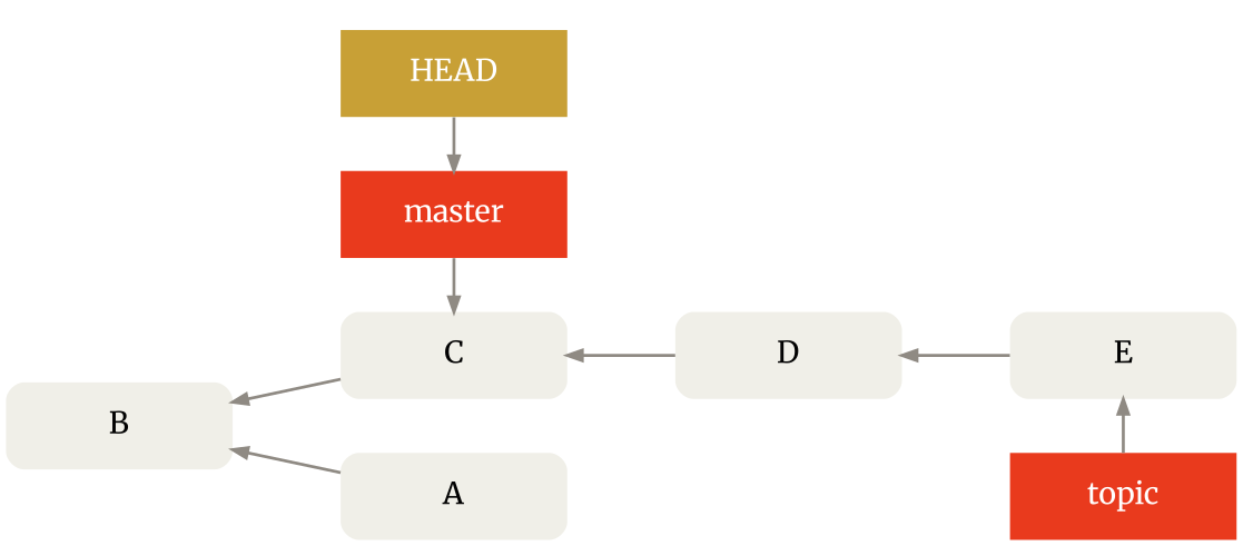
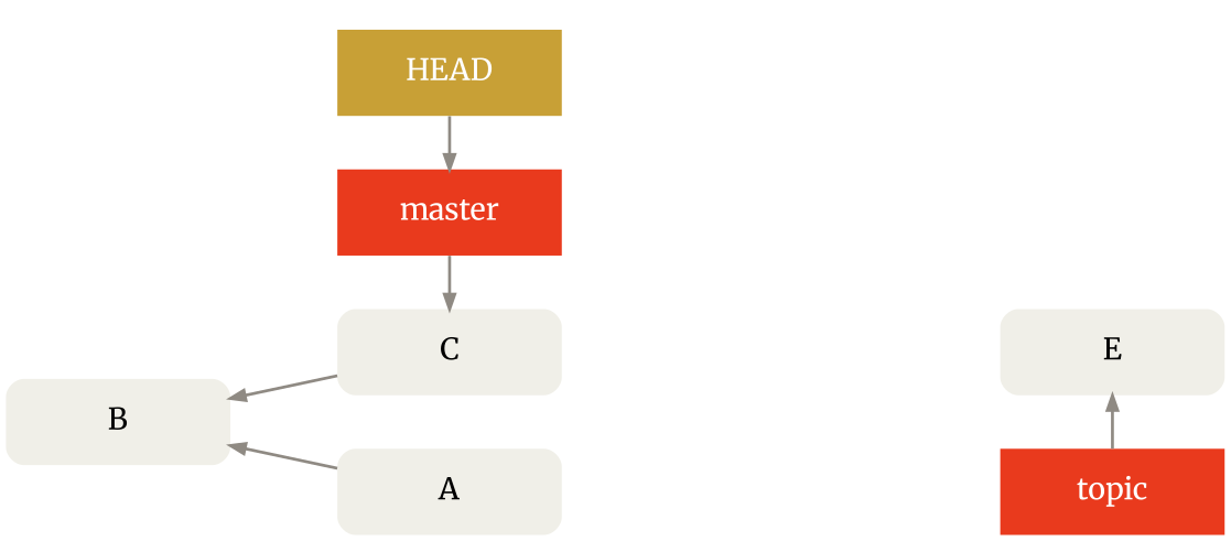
  digraph {
    fontname=Merriweather
    nodesep=.5
    rankdir=LR
    ranksep=1
    node [fillcolor="#f0efe8" fontname=Merriweather fontsize=20 margin=".45,.25" penwidth=0 shape=box style="rounded,filled"]
    edge [color="#8f8a83" dir=back fontname=Merriweather penwidth=2]
    E [width=2.1]
    topic [fillcolor="#e93a1d" fontcolor="#ffffff" style=filled width=2.1]
    C [width=2.1]
    master [fillcolor="#e93a1d" fontcolor="#ffffff" style=filled width=2.1]
    HEAD [fillcolor="#c8a036" fontcolor="#ffffff" style=filled width=2.1]
-   D [width=2.1]
    A [width=2.1]
    B [width=2.1]
    subgraph sub_1 {
      rank=same
      E
      topic
    }
    subgraph cluster_2 {
      color=invis
      subgraph sub_3 {
        color=invis
        rank=same
        C
        master
        HEAD
      }
    }
    E -> topic
    C -> master
-   C -> D
    master -> HEAD
-   D -> E
    B -> C
    B -> A
  }
